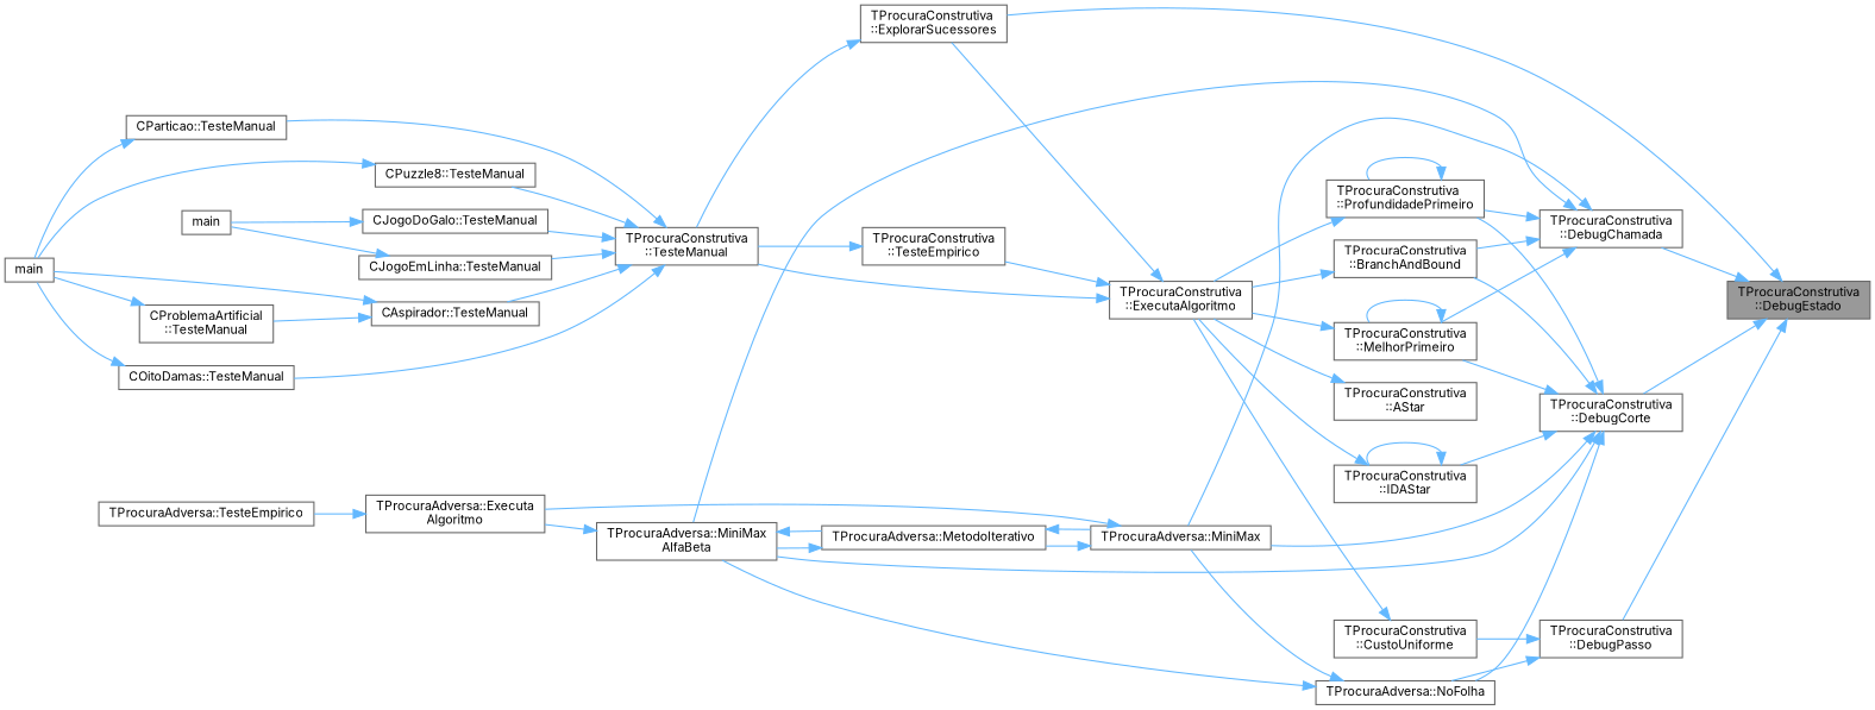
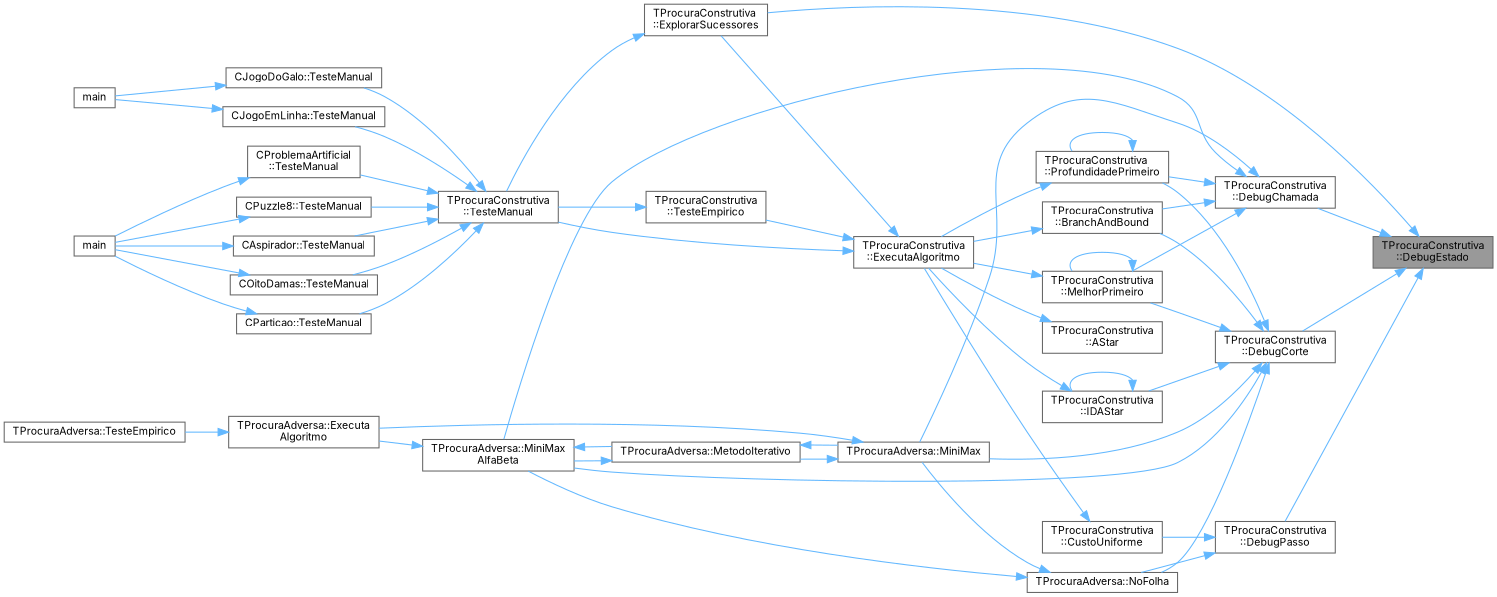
  digraph {
    fontname=Inter
    rankdir=RL
    node [color=grey40 fillcolor=white fontname=Inter fontsize=10 shape=box style=filled]
    edge [color=steelblue1 dir=back fontname=Inter fontsize=10 labelfontname=Helvetica labelfontsize=10 style=solid]
    n1 [color=gray40 fillcolor=grey60 fontcolor=black height=0.2 label="TProcuraConstrutiva\l::DebugEstado" width=0.4]
    n2 [height=0.2 label="TProcuraConstrutiva\l::DebugChamada" width=0.4]
    n3 [height=0.2 label="TProcuraConstrutiva\l::ExplorarSucessores" width=0.4]
    n4 [height=0.2 label="TProcuraConstrutiva\l::DebugCorte" width=0.4]
    n5 [height=0.2 label="TProcuraConstrutiva\l::DebugPasso" width=0.4]
    n6 [height=0.2 label="TProcuraConstrutiva\l::BranchAndBound" width=0.4]
    n7 [height=0.2 label="TProcuraConstrutiva\l::MelhorPrimeiro" width=0.4]
    n8 [height=0.2 label="TProcuraAdversa::MiniMax" width=0.4]
    n9 [height=0.2 label="TProcuraAdversa::MiniMax\lAlfaBeta" width=0.4]
    n10 [height=0.2 label="TProcuraConstrutiva\l::ProfundidadePrimeiro" width=0.4]
    n11 [height=0.2 label="TProcuraConstrutiva\l::TesteManual" width=0.4]
    n12 [height=0.2 label="TProcuraConstrutiva\l::IDAStar" width=0.4]
    n13 [height=0.2 label="TProcuraAdversa::NoFolha" width=0.4]
    n14 [height=0.2 label="TProcuraConstrutiva\l::CustoUniforme" width=0.4]
    n15 [height=0.2 label="TProcuraConstrutiva\l::ExecutaAlgoritmo" width=0.4]
    n16 [height=0.2 label="TProcuraAdversa::Executa\lAlgoritmo" width=0.4]
    n17 [height=0.2 label="TProcuraAdversa::MetodoIterativo" width=0.4]
    n18 [height=0.2 label="TProcuraConstrutiva\l::TesteEmpirico" width=0.4]
    n19 [height=0.2 label="CJogoDoGalo::TesteManual" width=0.4]
    n20 [height=0.2 label="CJogoEmLinha::TesteManual" width=0.4]
    n21 [height=0.2 label="CAspirador::TesteManual" width=0.4]
    n22 [height=0.2 label="COitoDamas::TesteManual" width=0.4]
    n23 [height=0.2 label="CParticao::TesteManual" width=0.4]
    n24 [height=0.2 label="CProblemaArtificial\l::TesteManual" width=0.4]
    n25 [height=0.2 label="CPuzzle8::TesteManual" width=0.4]
    n26 [height=0.2 label=main width=0.4]
    n27 [height=0.2 label=main width=0.4]
    n28 [height=0.2 label="TProcuraAdversa::TesteEmpirico" width=0.4]
    n29 [height=0.2 label="TProcuraConstrutiva\l::AStar" width=0.4]
    n1 -> n2
    n1 -> n3
    n1 -> n4
    n1 -> n5
    n2 -> n6
    n2 -> n7
    n2 -> n8
    n2 -> n9
    n2 -> n10
    n3 -> n11
    n4 -> n6
    n4 -> n7
    n4 -> n8
    n4 -> n9
    n4 -> n10
    n4 -> n12
    n4 -> n13
    n5 -> n13
    n5 -> n14
    n6 -> n15
    n7 -> n7
    n7 -> n15
    n8 -> n16
    n8 -> n17
    n9 -> n16
    n9 -> n17
    n10 -> n10
    n10 -> n15
    n11 -> n19
    n11 -> n20
    n11 -> n21
    n11 -> n22
    n11 -> n23
-   n21 -> n24
+   n11 -> n24
    n11 -> n25
    n12 -> n12
    n12 -> n15
    n13 -> n8
    n13 -> n9
    n14 -> n15
    n15 -> n3
    n15 -> n11
    n15 -> n18
    n16 -> n28
    n17 -> n8
    n17 -> n9
    n18 -> n11
    n19 -> n26
    n20 -> n26
    n21 -> n27
    n22 -> n27
    n23 -> n27
    n24 -> n27
    n25 -> n27
    n29 -> n15
  }
